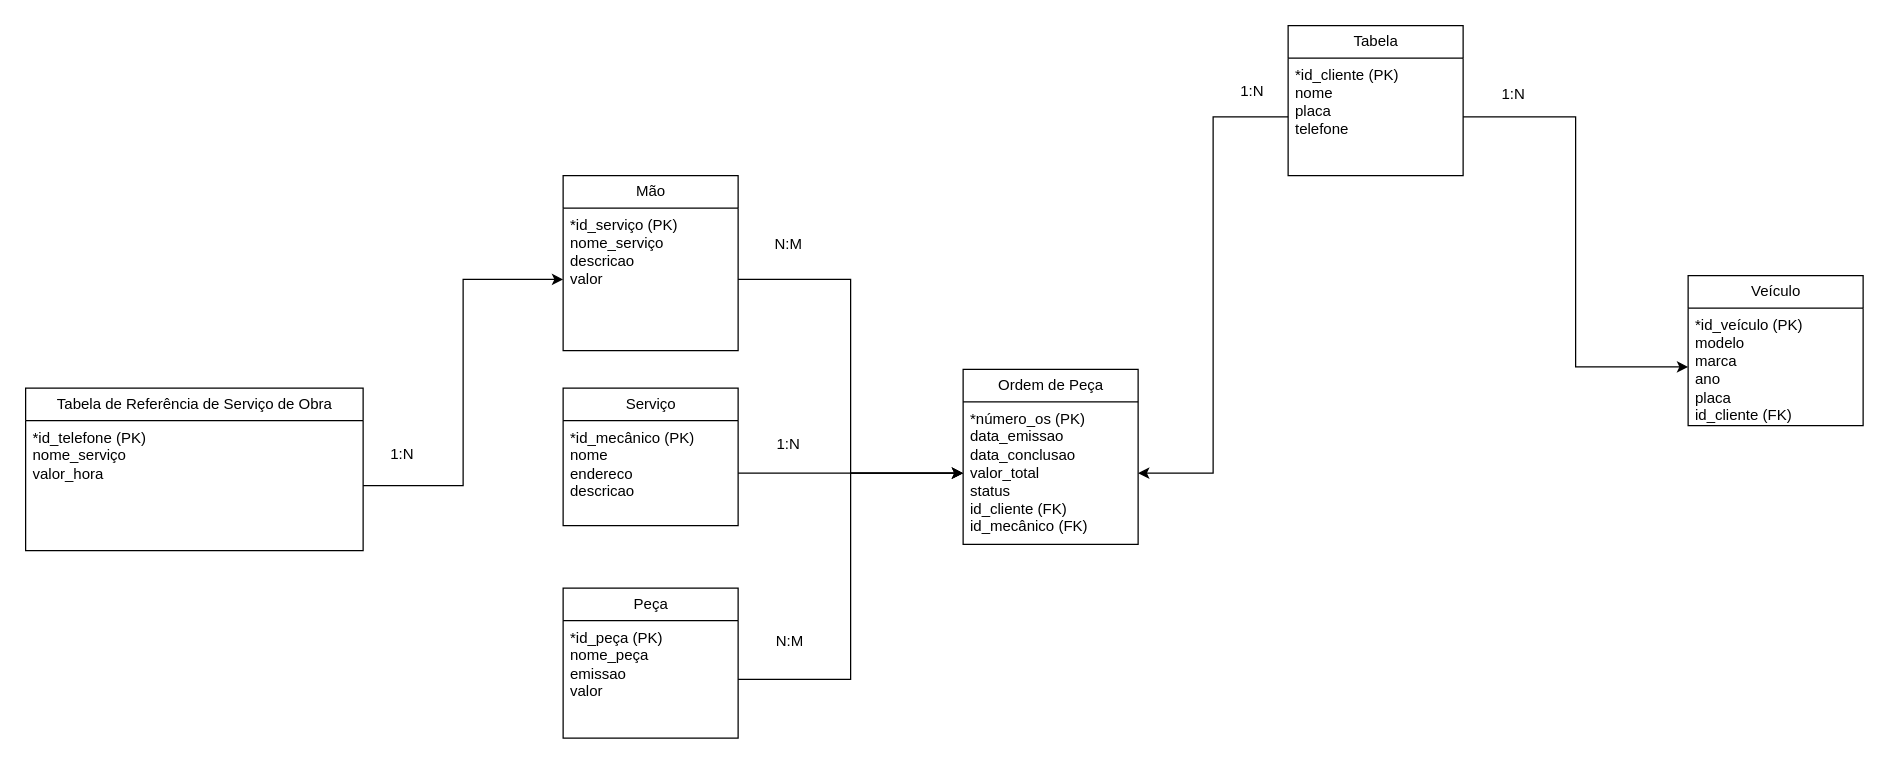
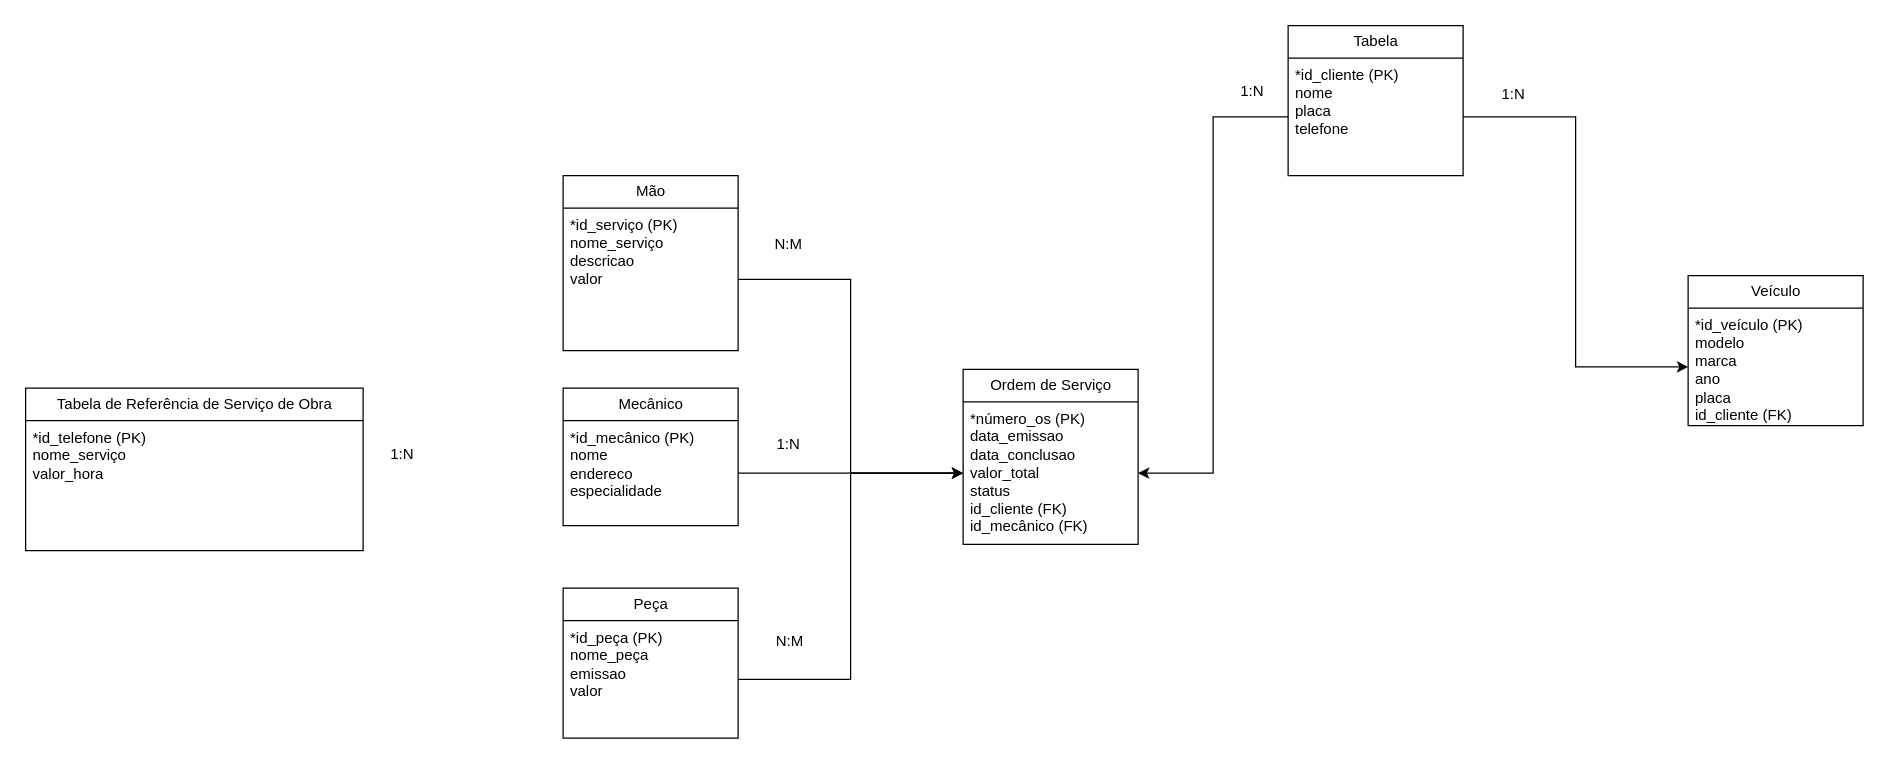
  <mxCell id="0" />
  <mxCell id="1" parent="0" />
  <mxCell id="2" value="Tabela " style="swimlane;fontStyle=0;childLayout=stackLayout;horizontal=1;startSize=26;fillColor=none;horizontalStack=0;resizeParent=1;resizeParentMax=0;resizeLast=0;collapsible=1;marginBottom=0;html=1;" vertex="1" parent="1"><mxGeometry x="1030" y="20" width="140" height="120" as="geometry" /></mxCell>
  <mxCell id="3" value="Veículo" style="swimlane;fontStyle=0;childLayout=stackLayout;horizontal=1;startSize=26;fillColor=none;horizontalStack=0;resizeParent=1;resizeParentMax=0;resizeLast=0;collapsible=1;marginBottom=0;html=1;" vertex="1" parent="1"><mxGeometry x="1350" y="220" width="140" height="120" as="geometry" /></mxCell>
  <mxCell id="4" value="*id_veículo (PK)&lt;br&gt;modelo&lt;br&gt;marca&lt;br&gt;ano&lt;br&gt;placa&lt;br&gt;id_cliente (FK)&lt;div&gt;&lt;br/&gt;&lt;/div&gt;" style="text;strokeColor=none;fillColor=none;align=left;verticalAlign=top;spacingLeft=4;spacingRight=4;overflow=hidden;rotatable=0;points=[[0,0.5],[1,0.5]];portConstraint=eastwest;whiteSpace=wrap;html=1;" vertex="1" parent="3"><mxGeometry y="26" width="140" height="94" as="geometry" /></mxCell>
- <mxCell id="5" value="Ordem de Peça" style="swimlane;fontStyle=0;childLayout=stackLayout;horizontal=1;startSize=26;fillColor=none;horizontalStack=0;resizeParent=1;resizeParentMax=0;resizeLast=0;collapsible=1;marginBottom=0;html=1;" vertex="1" parent="1"><mxGeometry x="770" y="295" width="140" height="140" as="geometry" /></mxCell>
+ <mxCell id="5" value="Ordem de Serviço" style="swimlane;fontStyle=0;childLayout=stackLayout;horizontal=1;startSize=26;fillColor=none;horizontalStack=0;resizeParent=1;resizeParentMax=0;resizeLast=0;collapsible=1;marginBottom=0;html=1;" vertex="1" parent="1"><mxGeometry x="770" y="295" width="140" height="140" as="geometry" /></mxCell>
  <mxCell id="6" value="*número_os (PK)&lt;br&gt;data_emissao&lt;br&gt;data_conclusao&lt;br&gt;valor_total&lt;br&gt;status&lt;br&gt;id_cliente (FK)&lt;br&gt;id_mecânico (FK)" style="text;strokeColor=none;fillColor=none;align=left;verticalAlign=top;spacingLeft=4;spacingRight=4;overflow=hidden;rotatable=0;points=[[0,0.5],[1,0.5]];portConstraint=eastwest;whiteSpace=wrap;html=1;" vertex="1" parent="5"><mxGeometry y="26" width="140" height="114" as="geometry" /></mxCell>
  <mxCell id="7" value="Mão" style="swimlane;fontStyle=0;childLayout=stackLayout;horizontal=1;startSize=26;fillColor=none;horizontalStack=0;resizeParent=1;resizeParentMax=0;resizeLast=0;collapsible=1;marginBottom=0;html=1;" vertex="1" parent="1"><mxGeometry x="450" width="140" height="140" as="geometry" y="140" /></mxCell>
  <mxCell id="8" value="*id_serviço (PK)&lt;br&gt;nome_serviço&lt;br&gt;descricao&lt;br&gt;valor" style="text;strokeColor=none;fillColor=none;align=left;verticalAlign=top;spacingLeft=4;spacingRight=4;overflow=hidden;rotatable=0;points=[[0,0.5],[1,0.5]];portConstraint=eastwest;whiteSpace=wrap;html=1;" vertex="1" parent="7"><mxGeometry y="26" width="140" height="114" as="geometry" /></mxCell>
  <mxCell id="9" value="Peça" style="swimlane;fontStyle=0;childLayout=stackLayout;horizontal=1;startSize=26;fillColor=none;horizontalStack=0;resizeParent=1;resizeParentMax=0;resizeLast=0;collapsible=1;marginBottom=0;html=1;" vertex="1" parent="1"><mxGeometry x="450" y="470" width="140" height="120" as="geometry" /></mxCell>
  <mxCell id="10" value="*id_peça (PK)&lt;br/&gt;nome_peça&lt;br/&gt;emissao&lt;br/&gt;valor&lt;div&gt;&lt;br/&gt;&lt;/div&gt;" style="text;strokeColor=none;fillColor=none;align=left;verticalAlign=top;spacingLeft=4;spacingRight=4;overflow=hidden;rotatable=0;points=[[0,0.5],[1,0.5]];portConstraint=eastwest;whiteSpace=wrap;html=1;" vertex="1" parent="9"><mxGeometry y="26" width="140" height="94" as="geometry" /></mxCell>
- <mxCell id="11" value="Serviço" style="swimlane;fontStyle=0;childLayout=stackLayout;horizontal=1;startSize=26;fillColor=none;horizontalStack=0;resizeParent=1;resizeParentMax=0;resizeLast=0;collapsible=1;marginBottom=0;html=1;" vertex="1" parent="1"><mxGeometry x="450" y="310" width="140" height="110" as="geometry" /></mxCell>
- <mxCell id="12" value="*id_mecânico (PK)&lt;br&gt;nome&lt;br&gt;endereco&lt;br&gt;descricao&lt;div&gt;&lt;br/&gt;&lt;/div&gt;" style="text;strokeColor=none;fillColor=none;align=left;verticalAlign=top;spacingLeft=4;spacingRight=4;overflow=hidden;rotatable=0;points=[[0,0.5],[1,0.5]];portConstraint=eastwest;whiteSpace=wrap;html=1;" vertex="1" parent="11"><mxGeometry y="26" width="140" height="84" as="geometry" /></mxCell>
+ <mxCell id="11" value="Mecânico" style="swimlane;fontStyle=0;childLayout=stackLayout;horizontal=1;startSize=26;fillColor=none;horizontalStack=0;resizeParent=1;resizeParentMax=0;resizeLast=0;collapsible=1;marginBottom=0;html=1;" vertex="1" parent="1"><mxGeometry x="450" y="310" width="140" height="110" as="geometry" /></mxCell>
+ <mxCell id="12" value="*id_mecânico (PK)&lt;br&gt;nome&lt;br&gt;endereco&lt;br&gt;especialidade&lt;div&gt;&lt;br/&gt;&lt;/div&gt;" style="text;strokeColor=none;fillColor=none;align=left;verticalAlign=top;spacingLeft=4;spacingRight=4;overflow=hidden;rotatable=0;points=[[0,0.5],[1,0.5]];portConstraint=eastwest;whiteSpace=wrap;html=1;" vertex="1" parent="11"><mxGeometry y="26" width="140" height="84" as="geometry" /></mxCell>
  <mxCell id="13" value="Tabela de Referência de Serviço de Obra" style="swimlane;fontStyle=0;childLayout=stackLayout;horizontal=1;startSize=26;fillColor=none;horizontalStack=0;resizeParent=1;resizeParentMax=0;resizeLast=0;collapsible=1;marginBottom=0;html=1;" vertex="1" parent="1"><mxGeometry x="20" y="310" width="270" height="130" as="geometry" /></mxCell>
  <mxCell id="14" value="*id_telefone (PK)&lt;br&gt;nome_serviço&lt;br&gt;valor_hora" style="text;strokeColor=none;fillColor=none;align=left;verticalAlign=top;spacingLeft=4;spacingRight=4;overflow=hidden;rotatable=0;points=[[0,0.5],[1,0.5]];portConstraint=eastwest;whiteSpace=wrap;html=1;" vertex="1" parent="13"><mxGeometry y="26" width="270" height="104" as="geometry" /></mxCell>
  <mxCell id="15" style="edgeStyle=orthogonalEdgeStyle;rounded=0;orthogonalLoop=1;jettySize=auto;html=1;exitX=1;exitY=0.5;exitDx=0;exitDy=0;entryX=0;entryY=0.5;entryDx=0;entryDy=0;" edge="1" parent="1" source="18" target="4"><mxGeometry relative="1" as="geometry"><Array as="points"><mxPoint x="1260" y="93" /><mxPoint x="1260" y="293" /></Array></mxGeometry></mxCell>
  <mxCell id="16" value="1:N" style="text;html=1;align=center;verticalAlign=middle;resizable=0;points=[];autosize=1;strokeColor=none;fillColor=none;" vertex="1" parent="1"><mxGeometry x="1190" y="60" width="40" height="30" as="geometry" /></mxCell>
  <mxCell id="17" style="edgeStyle=orthogonalEdgeStyle;rounded=0;orthogonalLoop=1;jettySize=auto;html=1;exitX=0;exitY=0.5;exitDx=0;exitDy=0;entryX=1;entryY=0.5;entryDx=0;entryDy=0;" edge="1" parent="1" source="18" target="6"><mxGeometry relative="1" as="geometry" /></mxCell>
  <mxCell id="18" value="*id_cliente (PK)&lt;br&gt;nome&lt;br&gt;placa&lt;br&gt;telefone" style="text;strokeColor=none;fillColor=none;align=left;verticalAlign=top;spacingLeft=4;spacingRight=4;overflow=hidden;rotatable=0;points=[[0,0.5],[1,0.5]];portConstraint=eastwest;whiteSpace=wrap;html=1;" vertex="1" parent="1"><mxGeometry x="1030" y="46" width="140" height="94" as="geometry" /></mxCell>
  <mxCell id="19" value="1:N" style="text;html=1;align=center;verticalAlign=middle;resizable=0;points=[];autosize=1;strokeColor=none;fillColor=none;" vertex="1" parent="1"><mxGeometry x="981" y="58" width="40" height="30" as="geometry" /></mxCell>
  <mxCell id="20" style="edgeStyle=orthogonalEdgeStyle;rounded=0;orthogonalLoop=1;jettySize=auto;html=1;exitX=1;exitY=0.5;exitDx=0;exitDy=0;" edge="1" parent="1" source="12" target="6"><mxGeometry relative="1" as="geometry" /></mxCell>
  <mxCell id="21" value="1:N" style="text;html=1;align=center;verticalAlign=middle;resizable=0;points=[];autosize=1;strokeColor=none;fillColor=none;" vertex="1" parent="1"><mxGeometry x="610" y="340" width="40" height="30" as="geometry" /></mxCell>
  <mxCell id="22" style="edgeStyle=orthogonalEdgeStyle;rounded=0;orthogonalLoop=1;jettySize=auto;html=1;exitX=1;exitY=0.5;exitDx=0;exitDy=0;entryX=0;entryY=0.5;entryDx=0;entryDy=0;" edge="1" parent="1" source="8" target="6"><mxGeometry relative="1" as="geometry" /></mxCell>
  <mxCell id="23" value="N:M" style="text;html=1;align=center;verticalAlign=middle;resizable=0;points=[];autosize=1;strokeColor=none;fillColor=none;" vertex="1" parent="1"><mxGeometry x="605" y="180" width="50" height="30" as="geometry" /></mxCell>
  <mxCell id="24" style="edgeStyle=orthogonalEdgeStyle;rounded=0;orthogonalLoop=1;jettySize=auto;html=1;exitX=1;exitY=0.5;exitDx=0;exitDy=0;" edge="1" parent="1" source="10" target="6"><mxGeometry relative="1" as="geometry" /></mxCell>
  <mxCell id="25" value="N:M" style="text;html=1;align=center;verticalAlign=middle;resizable=0;points=[];autosize=1;strokeColor=none;fillColor=none;" vertex="1" parent="1"><mxGeometry x="606" y="498" width="50" height="30" as="geometry" /></mxCell>
- <mxCell id="26" style="edgeStyle=orthogonalEdgeStyle;rounded=0;orthogonalLoop=1;jettySize=auto;html=1;exitX=1;exitY=0.5;exitDx=0;exitDy=0;entryX=0;entryY=0.5;entryDx=0;entryDy=0;" edge="1" parent="1" source="14" target="8"><mxGeometry relative="1" as="geometry" /></mxCell>
  <mxCell id="27" value="1:N" style="text;html=1;align=center;verticalAlign=middle;resizable=0;points=[];autosize=1;strokeColor=none;fillColor=none;" vertex="1" parent="1"><mxGeometry x="301" y="348" width="40" height="30" as="geometry" /></mxCell>
